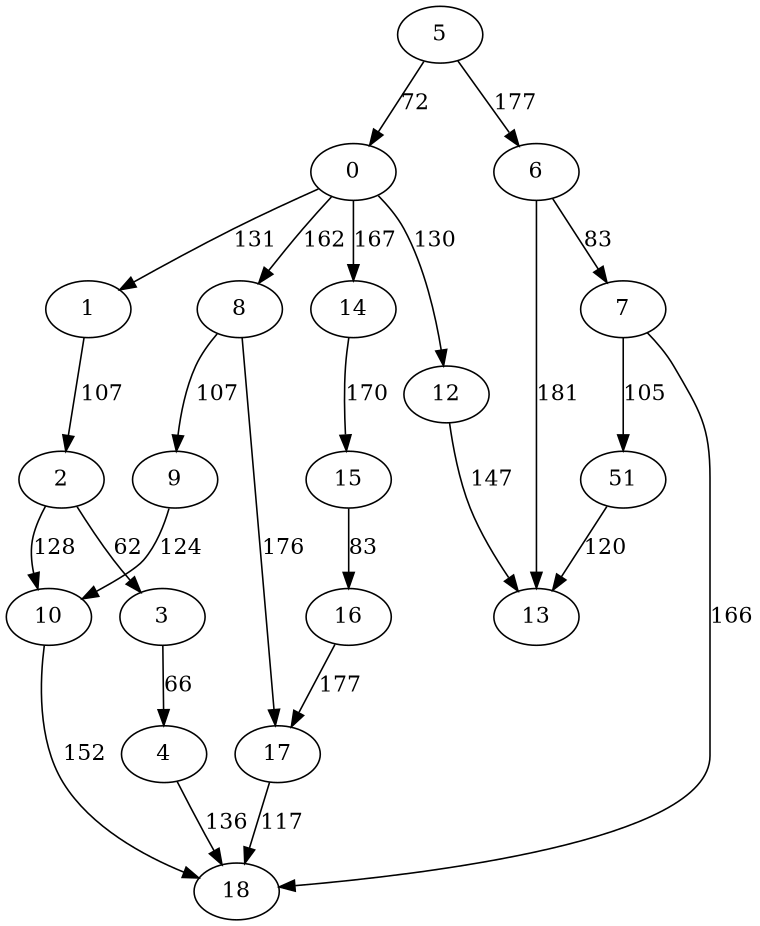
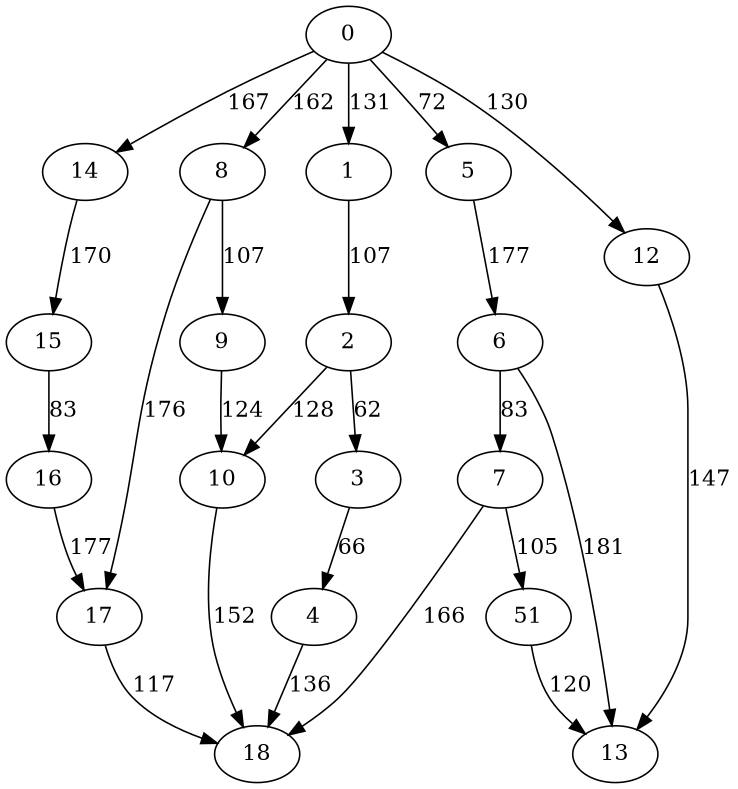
  digraph {
    0
    1
    5
    8
    12
    14
    2
    6
    9
    17
    13
    15
    3
    10
    7
    18
    16
    4
    n19 [label=51]
    0 -> 1 [label=131]
-   5 -> 0 [label=72]
+   0 -> 5 [label=72]
    0 -> 8 [label=162]
    0 -> 12 [label=130]
    0 -> 14 [label=167]
    1 -> 2 [label=107]
    5 -> 6 [label=177]
    8 -> 9 [label=107]
    8 -> 17 [label=176]
    12 -> 13 [label=147]
    14 -> 15 [label=170]
    2 -> 3 [label=62]
    2 -> 10 [label=128]
    6 -> 13 [label=181]
    6 -> 7 [label=83]
    9 -> 10 [label=124]
    17 -> 18 [label=117]
    15 -> 16 [label=83]
    3 -> 4 [label=66]
    10 -> 18 [label=152]
    7 -> 18 [label=166]
    7 -> n19 [label=105]
    16 -> 17 [label=177]
    4 -> 18 [label=136]
    n19 -> 13 [label=120]
  }
